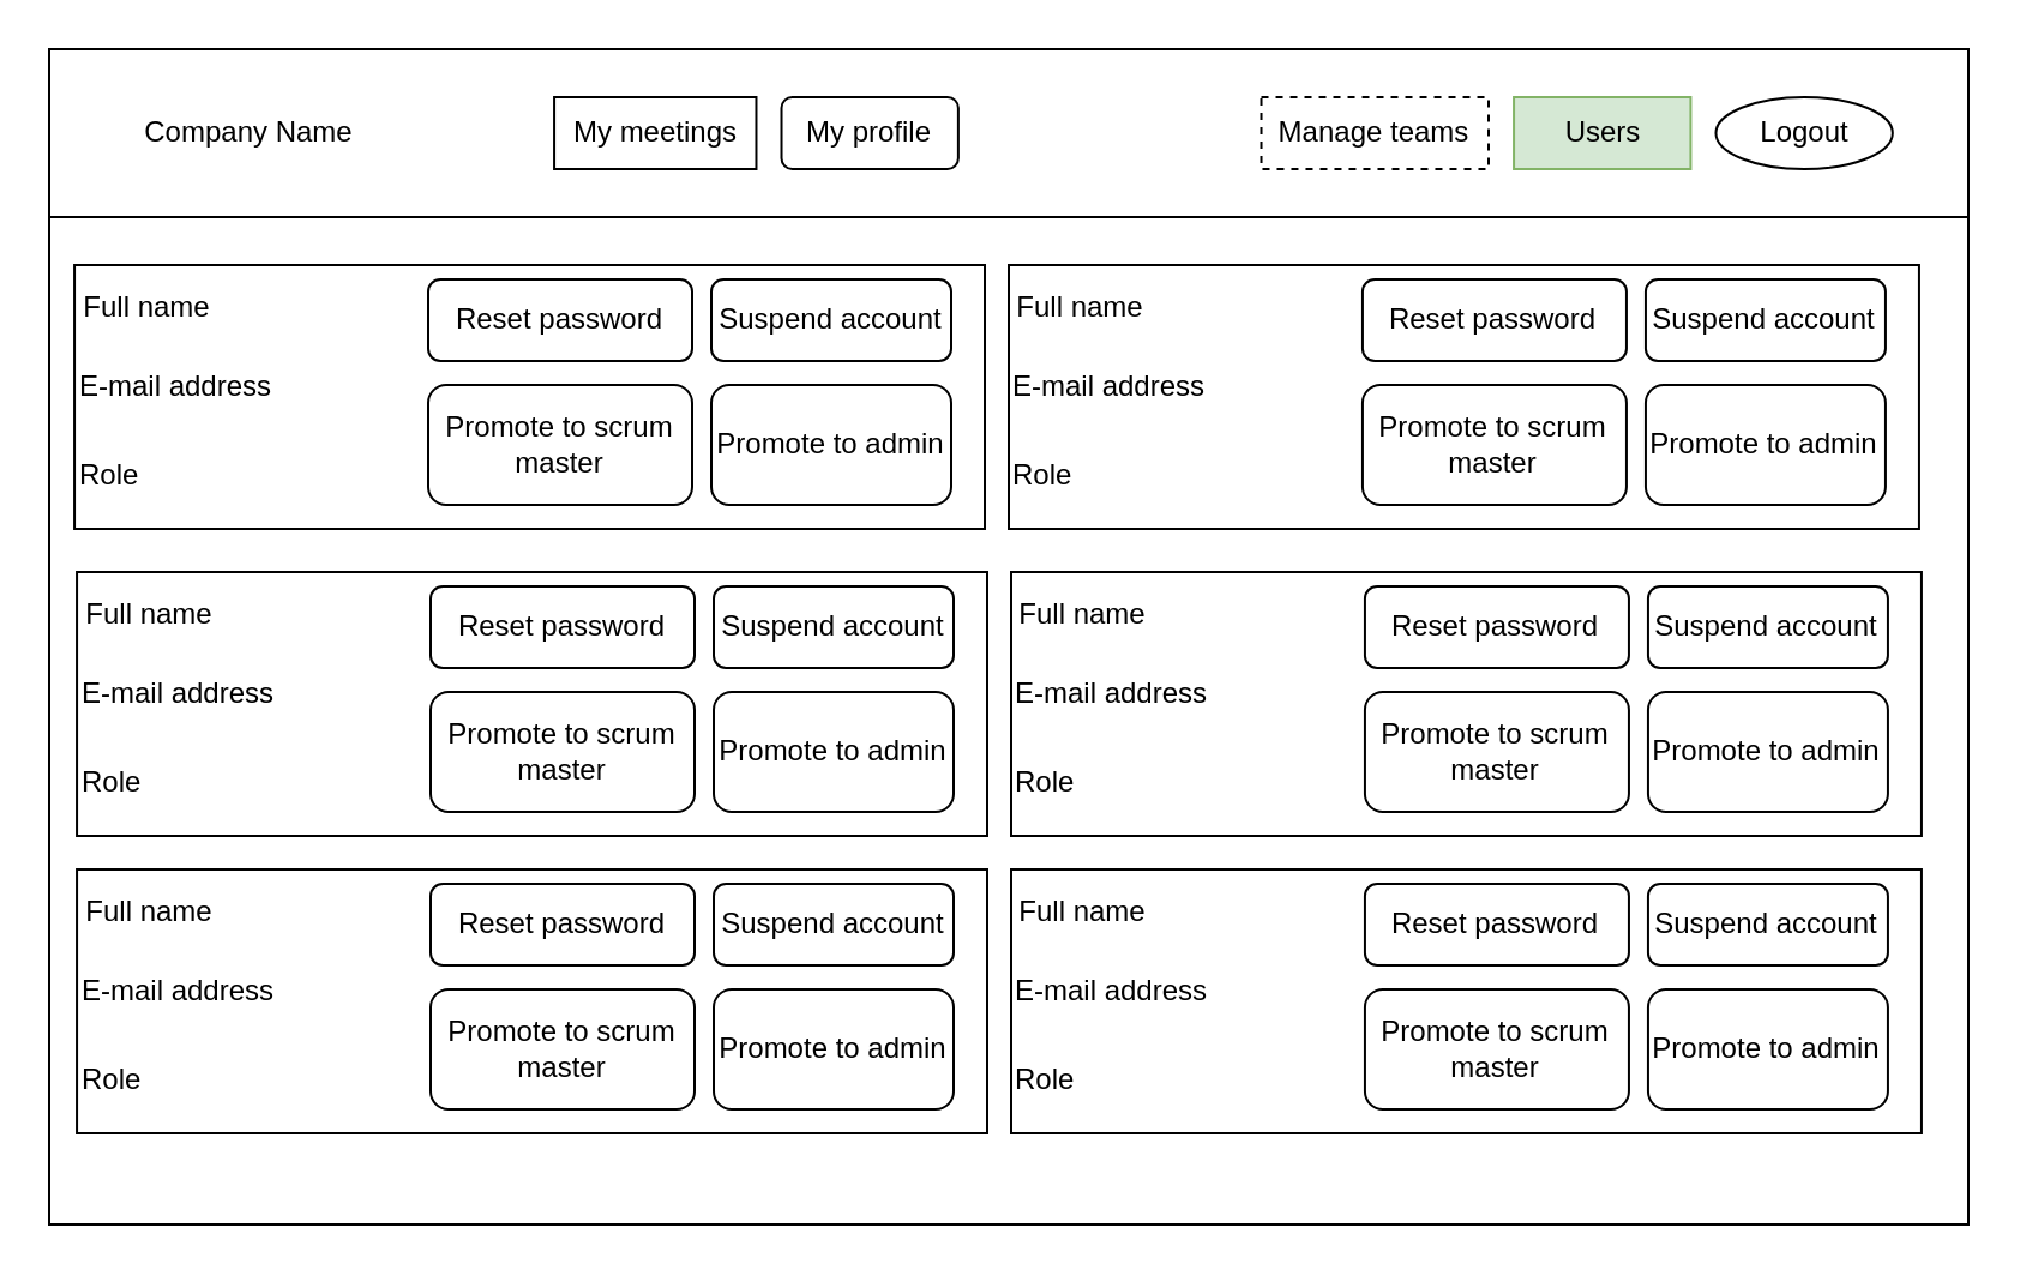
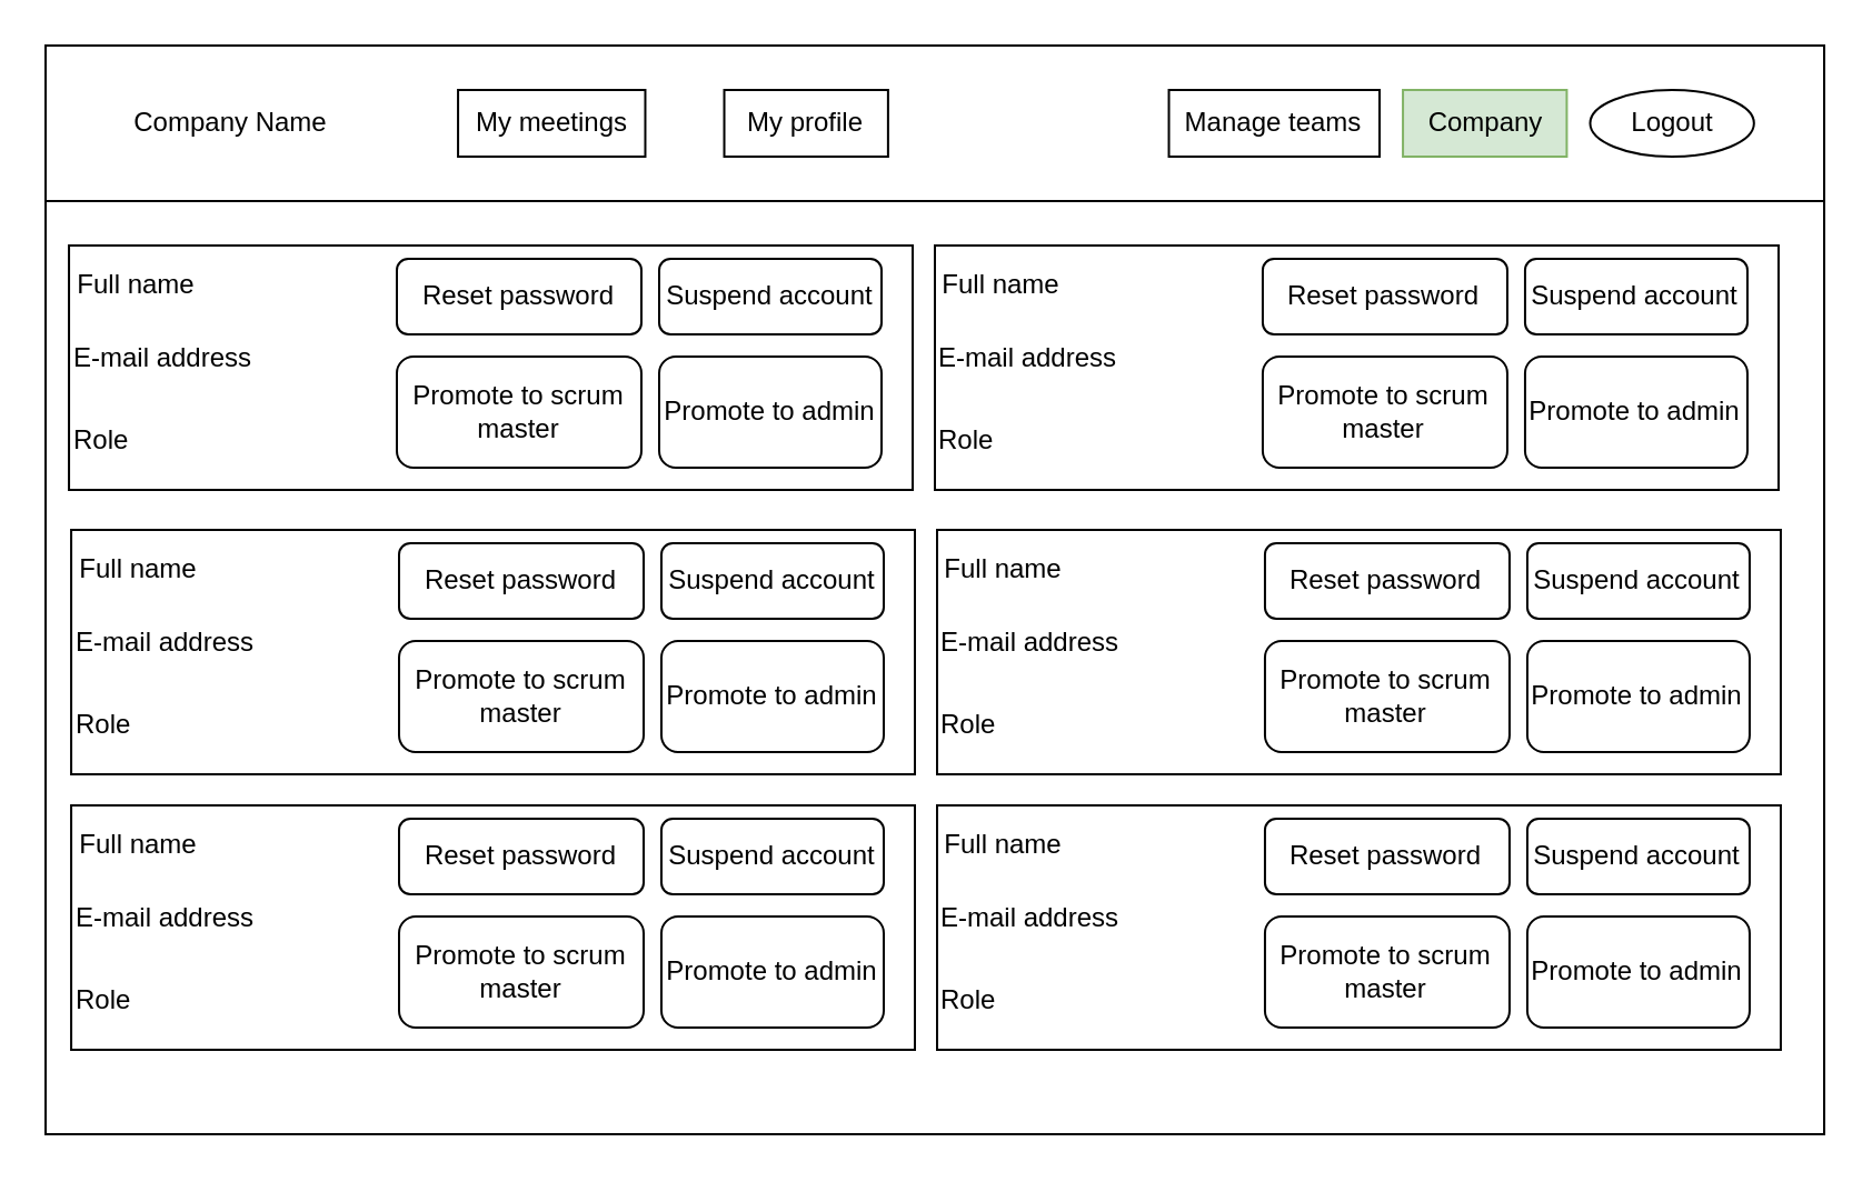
  <mxCell id="0" />
  <mxCell id="1" parent="0" />
  <mxCell id="2" value="" style="rounded=0;whiteSpace=wrap;html=1;" vertex="1" parent="1"><mxGeometry width="800" height="490" as="geometry" x="20" y="20" /></mxCell>
  <mxCell id="3" value="" style="rounded=0;whiteSpace=wrap;html=1;" vertex="1" parent="1"><mxGeometry width="800" height="70" as="geometry" x="20" y="20" /></mxCell>
  <mxCell id="4" value="Company Name" style="text;html=1;strokeColor=none;fillColor=none;align=center;verticalAlign=middle;whiteSpace=wrap;rounded=0;" vertex="1" parent="1"><mxGeometry x="55.526" y="40" width="94.737" height="30" as="geometry" /></mxCell>
  <mxCell id="5" value="Logout" style="ellipse;whiteSpace=wrap;html=1;" vertex="1" parent="1"><mxGeometry x="714.737" y="40" width="73.684" height="30" as="geometry" /></mxCell>
- <mxCell id="6" value="Users" style="rounded=0;whiteSpace=wrap;html=1;fillColor=#d5e8d4;strokeColor=#82b366;" vertex="1" parent="1"><mxGeometry x="630.526" y="40" width="73.684" height="30" as="geometry" /></mxCell>
- <mxCell id="7" value="Manage teams" style="rounded=0;whiteSpace=wrap;html=1;dashed=1;" vertex="1" parent="1"><mxGeometry x="525.263" y="40" width="94.737" height="30" as="geometry" /></mxCell>
- <mxCell id="8" value="My profile" style="whiteSpace=wrap;html=1;rounded=1;" vertex="1" parent="1"><mxGeometry x="325.263" y="40" width="73.684" height="30" as="geometry" /></mxCell>
- <mxCell id="9" value="My meetings" style="rounded=0;whiteSpace=wrap;html=1;" vertex="1" parent="1"><mxGeometry x="230.526" y="40" width="84.211" height="30" as="geometry" /></mxCell>
+ <mxCell id="6" value="Company" style="rounded=0;whiteSpace=wrap;html=1;fillColor=#d5e8d4;strokeColor=#82b366;" vertex="1" parent="1"><mxGeometry x="630.526" y="40" width="73.684" height="30" as="geometry" /></mxCell>
+ <mxCell id="7" value="Manage teams" style="rounded=0;whiteSpace=wrap;html=1;" vertex="1" parent="1"><mxGeometry x="525.263" y="40" width="94.737" height="30" as="geometry" /></mxCell>
+ <mxCell id="8" value="My profile" style="rounded=0;whiteSpace=wrap;html=1;" vertex="1" parent="1"><mxGeometry x="325.263" y="40" width="73.684" height="30" as="geometry" /></mxCell>
+ <mxCell id="9" value="My meetings" style="rounded=0;whiteSpace=wrap;html=1;" vertex="1" parent="1"><mxGeometry x="205.526" y="40" width="84.211" height="30" as="geometry" /></mxCell>
  <mxCell id="10" value="" style="group" vertex="1" connectable="0" parent="1"><mxGeometry x="30.53" y="110" width="379.47" height="110" as="geometry" /></mxCell>
  <mxCell id="11" value="" style="rounded=0;whiteSpace=wrap;html=1;" vertex="1" parent="10"><mxGeometry x="2.665e-14" width="379.47" height="110" as="geometry" /></mxCell>
  <mxCell id="12" value="Full name" style="text;html=1;strokeColor=none;fillColor=none;align=center;verticalAlign=middle;whiteSpace=wrap;rounded=0;" vertex="1" parent="10"><mxGeometry y="3" width="60" height="30" as="geometry" /></mxCell>
  <mxCell id="13" value="E-mail address" style="text;html=1;strokeColor=none;fillColor=none;align=left;verticalAlign=middle;whiteSpace=wrap;rounded=0;" vertex="1" parent="10"><mxGeometry y="36" width="120" height="30" as="geometry" /></mxCell>
  <mxCell id="14" value="Role" style="text;html=1;strokeColor=none;fillColor=none;align=left;verticalAlign=middle;whiteSpace=wrap;rounded=0;" vertex="1" parent="10"><mxGeometry x="2.665e-14" y="73" width="129.47" height="30" as="geometry" /></mxCell>
  <mxCell id="15" value="Reset password" style="rounded=1;whiteSpace=wrap;html=1;" vertex="1" parent="10"><mxGeometry x="147.47" y="6" width="110" height="34" as="geometry" /></mxCell>
  <mxCell id="16" value="Promote to scrum master" style="rounded=1;whiteSpace=wrap;html=1;" vertex="1" parent="10"><mxGeometry x="147.47" y="50" width="110" height="50" as="geometry" /></mxCell>
  <mxCell id="17" value="Promote to admin" style="rounded=1;whiteSpace=wrap;html=1;" vertex="1" parent="10"><mxGeometry x="265.47" y="50" width="100" height="50" as="geometry" /></mxCell>
  <mxCell id="18" value="Suspend account" style="rounded=1;whiteSpace=wrap;html=1;" vertex="1" parent="10"><mxGeometry x="265.47" y="6" width="100" height="34" as="geometry" /></mxCell>
  <mxCell id="19" value="" style="group" vertex="1" connectable="0" parent="1"><mxGeometry x="420" y="110" width="379.47" height="110" as="geometry" /></mxCell>
  <mxCell id="20" value="" style="rounded=0;whiteSpace=wrap;html=1;" vertex="1" parent="19"><mxGeometry x="2.665e-14" width="379.47" height="110" as="geometry" /></mxCell>
  <mxCell id="21" value="Full name" style="text;html=1;strokeColor=none;fillColor=none;align=center;verticalAlign=middle;whiteSpace=wrap;rounded=0;" vertex="1" parent="19"><mxGeometry y="3" width="60" height="30" as="geometry" /></mxCell>
  <mxCell id="22" value="E-mail address" style="text;html=1;strokeColor=none;fillColor=none;align=left;verticalAlign=middle;whiteSpace=wrap;rounded=0;" vertex="1" parent="19"><mxGeometry y="36" width="120" height="30" as="geometry" /></mxCell>
  <mxCell id="23" value="Role" style="text;html=1;strokeColor=none;fillColor=none;align=left;verticalAlign=middle;whiteSpace=wrap;rounded=0;" vertex="1" parent="19"><mxGeometry x="2.665e-14" y="73" width="129.47" height="30" as="geometry" /></mxCell>
  <mxCell id="24" value="Reset password" style="rounded=1;whiteSpace=wrap;html=1;" vertex="1" parent="19"><mxGeometry x="147.47" y="6" width="110" height="34" as="geometry" /></mxCell>
  <mxCell id="25" value="Promote to scrum master" style="rounded=1;whiteSpace=wrap;html=1;" vertex="1" parent="19"><mxGeometry x="147.47" y="50" width="110" height="50" as="geometry" /></mxCell>
  <mxCell id="26" value="Promote to admin" style="rounded=1;whiteSpace=wrap;html=1;" vertex="1" parent="19"><mxGeometry x="265.47" y="50" width="100" height="50" as="geometry" /></mxCell>
  <mxCell id="27" value="Suspend account" style="rounded=1;whiteSpace=wrap;html=1;" vertex="1" parent="19"><mxGeometry x="265.47" y="6" width="100" height="34" as="geometry" /></mxCell>
  <mxCell id="28" value="" style="group" vertex="1" connectable="0" parent="1"><mxGeometry x="31.53" y="238" width="379.47" height="110" as="geometry" /></mxCell>
  <mxCell id="29" value="" style="rounded=0;whiteSpace=wrap;html=1;" vertex="1" parent="28"><mxGeometry x="2.665e-14" width="379.47" height="110" as="geometry" /></mxCell>
  <mxCell id="30" value="Full name" style="text;html=1;strokeColor=none;fillColor=none;align=center;verticalAlign=middle;whiteSpace=wrap;rounded=0;" vertex="1" parent="28"><mxGeometry y="3" width="60" height="30" as="geometry" /></mxCell>
  <mxCell id="31" value="E-mail address" style="text;html=1;strokeColor=none;fillColor=none;align=left;verticalAlign=middle;whiteSpace=wrap;rounded=0;" vertex="1" parent="28"><mxGeometry y="36" width="120" height="30" as="geometry" /></mxCell>
  <mxCell id="32" value="Role" style="text;html=1;strokeColor=none;fillColor=none;align=left;verticalAlign=middle;whiteSpace=wrap;rounded=0;" vertex="1" parent="28"><mxGeometry x="2.665e-14" y="73" width="129.47" height="30" as="geometry" /></mxCell>
  <mxCell id="33" value="Reset password" style="rounded=1;whiteSpace=wrap;html=1;" vertex="1" parent="28"><mxGeometry x="147.47" y="6" width="110" height="34" as="geometry" /></mxCell>
  <mxCell id="34" value="Promote to scrum master" style="rounded=1;whiteSpace=wrap;html=1;" vertex="1" parent="28"><mxGeometry x="147.47" y="50" width="110" height="50" as="geometry" /></mxCell>
  <mxCell id="35" value="Promote to admin" style="rounded=1;whiteSpace=wrap;html=1;" vertex="1" parent="28"><mxGeometry x="265.47" y="50" width="100" height="50" as="geometry" /></mxCell>
  <mxCell id="36" value="Suspend account" style="rounded=1;whiteSpace=wrap;html=1;" vertex="1" parent="28"><mxGeometry x="265.47" y="6" width="100" height="34" as="geometry" /></mxCell>
  <mxCell id="37" value="" style="group" vertex="1" connectable="0" parent="1"><mxGeometry x="421" y="238" width="379.47" height="110" as="geometry" /></mxCell>
  <mxCell id="38" value="" style="rounded=0;whiteSpace=wrap;html=1;" vertex="1" parent="37"><mxGeometry x="2.665e-14" width="379.47" height="110" as="geometry" /></mxCell>
  <mxCell id="39" value="Full name" style="text;html=1;strokeColor=none;fillColor=none;align=center;verticalAlign=middle;whiteSpace=wrap;rounded=0;" vertex="1" parent="37"><mxGeometry y="3" width="60" height="30" as="geometry" /></mxCell>
  <mxCell id="40" value="E-mail address" style="text;html=1;strokeColor=none;fillColor=none;align=left;verticalAlign=middle;whiteSpace=wrap;rounded=0;" vertex="1" parent="37"><mxGeometry y="36" width="120" height="30" as="geometry" /></mxCell>
  <mxCell id="41" value="Role" style="text;html=1;strokeColor=none;fillColor=none;align=left;verticalAlign=middle;whiteSpace=wrap;rounded=0;" vertex="1" parent="37"><mxGeometry x="2.665e-14" y="73" width="129.47" height="30" as="geometry" /></mxCell>
  <mxCell id="42" value="Reset password" style="rounded=1;whiteSpace=wrap;html=1;" vertex="1" parent="37"><mxGeometry x="147.47" y="6" width="110" height="34" as="geometry" /></mxCell>
  <mxCell id="43" value="Promote to scrum master" style="rounded=1;whiteSpace=wrap;html=1;" vertex="1" parent="37"><mxGeometry x="147.47" y="50" width="110" height="50" as="geometry" /></mxCell>
  <mxCell id="44" value="Promote to admin" style="rounded=1;whiteSpace=wrap;html=1;" vertex="1" parent="37"><mxGeometry x="265.47" y="50" width="100" height="50" as="geometry" /></mxCell>
  <mxCell id="45" value="Suspend account" style="rounded=1;whiteSpace=wrap;html=1;" vertex="1" parent="37"><mxGeometry x="265.47" y="6" width="100" height="34" as="geometry" /></mxCell>
  <mxCell id="46" value="" style="group" vertex="1" connectable="0" parent="1"><mxGeometry x="31.53" y="362" width="379.47" height="110" as="geometry" /></mxCell>
  <mxCell id="47" value="" style="rounded=0;whiteSpace=wrap;html=1;" vertex="1" parent="46"><mxGeometry x="2.665e-14" width="379.47" height="110" as="geometry" /></mxCell>
  <mxCell id="48" value="Full name" style="text;html=1;strokeColor=none;fillColor=none;align=center;verticalAlign=middle;whiteSpace=wrap;rounded=0;" vertex="1" parent="46"><mxGeometry y="3" width="60" height="30" as="geometry" /></mxCell>
  <mxCell id="49" value="E-mail address" style="text;html=1;strokeColor=none;fillColor=none;align=left;verticalAlign=middle;whiteSpace=wrap;rounded=0;" vertex="1" parent="46"><mxGeometry y="36" width="120" height="30" as="geometry" /></mxCell>
  <mxCell id="50" value="Role" style="text;html=1;strokeColor=none;fillColor=none;align=left;verticalAlign=middle;whiteSpace=wrap;rounded=0;" vertex="1" parent="46"><mxGeometry x="2.665e-14" y="73" width="129.47" height="30" as="geometry" /></mxCell>
  <mxCell id="51" value="Reset password" style="rounded=1;whiteSpace=wrap;html=1;" vertex="1" parent="46"><mxGeometry x="147.47" y="6" width="110" height="34" as="geometry" /></mxCell>
  <mxCell id="52" value="Promote to scrum master" style="rounded=1;whiteSpace=wrap;html=1;" vertex="1" parent="46"><mxGeometry x="147.47" y="50" width="110" height="50" as="geometry" /></mxCell>
  <mxCell id="53" value="Promote to admin" style="rounded=1;whiteSpace=wrap;html=1;" vertex="1" parent="46"><mxGeometry x="265.47" y="50" width="100" height="50" as="geometry" /></mxCell>
  <mxCell id="54" value="Suspend account" style="rounded=1;whiteSpace=wrap;html=1;" vertex="1" parent="46"><mxGeometry x="265.47" y="6" width="100" height="34" as="geometry" /></mxCell>
  <mxCell id="55" value="" style="group" vertex="1" connectable="0" parent="1"><mxGeometry x="421" y="362" width="379.47" height="110" as="geometry" /></mxCell>
  <mxCell id="56" value="" style="rounded=0;whiteSpace=wrap;html=1;" vertex="1" parent="55"><mxGeometry x="2.665e-14" width="379.47" height="110" as="geometry" /></mxCell>
  <mxCell id="57" value="Full name" style="text;html=1;strokeColor=none;fillColor=none;align=center;verticalAlign=middle;whiteSpace=wrap;rounded=0;" vertex="1" parent="55"><mxGeometry y="3" width="60" height="30" as="geometry" /></mxCell>
  <mxCell id="58" value="E-mail address" style="text;html=1;strokeColor=none;fillColor=none;align=left;verticalAlign=middle;whiteSpace=wrap;rounded=0;" vertex="1" parent="55"><mxGeometry y="36" width="120" height="30" as="geometry" /></mxCell>
  <mxCell id="59" value="Role" style="text;html=1;strokeColor=none;fillColor=none;align=left;verticalAlign=middle;whiteSpace=wrap;rounded=0;" vertex="1" parent="55"><mxGeometry x="2.665e-14" y="73" width="129.47" height="30" as="geometry" /></mxCell>
  <mxCell id="60" value="Reset password" style="rounded=1;whiteSpace=wrap;html=1;" vertex="1" parent="55"><mxGeometry x="147.47" y="6" width="110" height="34" as="geometry" /></mxCell>
  <mxCell id="61" value="Promote to scrum master" style="rounded=1;whiteSpace=wrap;html=1;" vertex="1" parent="55"><mxGeometry x="147.47" y="50" width="110" height="50" as="geometry" /></mxCell>
  <mxCell id="62" value="Promote to admin" style="rounded=1;whiteSpace=wrap;html=1;" vertex="1" parent="55"><mxGeometry x="265.47" y="50" width="100" height="50" as="geometry" /></mxCell>
  <mxCell id="63" value="Suspend account" style="rounded=1;whiteSpace=wrap;html=1;" vertex="1" parent="55"><mxGeometry x="265.47" y="6" width="100" height="34" as="geometry" /></mxCell>
